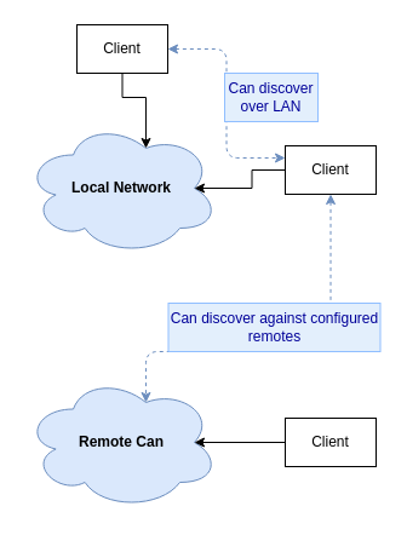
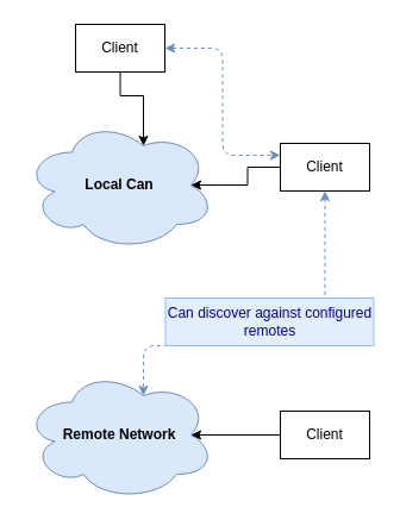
  <mxCell id="0" />
  <mxCell id="1" parent="0" />
  <mxCell id="2" style="edgeStyle=orthogonalEdgeStyle;rounded=0;orthogonalLoop=1;jettySize=auto;html=1;exitX=0.5;exitY=1;exitDx=0;exitDy=0;entryX=0.625;entryY=0.2;entryDx=0;entryDy=0;entryPerimeter=0;" edge="1" parent="1" source="3" target="4"><mxGeometry relative="1" as="geometry" /></mxCell>
  <mxCell id="3" value="Client" style="rounded=0;whiteSpace=wrap;html=1;" vertex="1" parent="1"><mxGeometry x="63" y="20" width="75" height="40" as="geometry" /></mxCell>
- <mxCell id="4" value="&lt;b&gt;Local Network&lt;/b&gt;" style="ellipse;shape=cloud;whiteSpace=wrap;html=1;fillColor=#dae8fc;strokeColor=#6c8ebf;" vertex="1" parent="1"><mxGeometry x="20" y="100" width="160" height="110" as="geometry" /></mxCell>
+ <mxCell id="4" value="&lt;b&gt;Local Can&lt;/b&gt;" style="ellipse;shape=cloud;whiteSpace=wrap;html=1;fillColor=#dae8fc;strokeColor=#6c8ebf;" vertex="1" parent="1"><mxGeometry x="20" y="100" width="160" height="110" as="geometry" /></mxCell>
  <mxCell id="5" style="edgeStyle=orthogonalEdgeStyle;rounded=0;orthogonalLoop=1;jettySize=auto;html=1;exitX=0;exitY=0.5;exitDx=0;exitDy=0;entryX=0.875;entryY=0.5;entryDx=0;entryDy=0;entryPerimeter=0;" edge="1" parent="1" source="6" target="4"><mxGeometry relative="1" as="geometry" /></mxCell>
  <mxCell id="6" value="Client" style="rounded=0;whiteSpace=wrap;html=1;" vertex="1" parent="1"><mxGeometry x="235" y="120" width="75" height="40" as="geometry" /></mxCell>
  <mxCell id="7" value="" style="endArrow=classic;html=1;exitX=1;exitY=0.5;exitDx=0;exitDy=0;entryX=0;entryY=0.25;entryDx=0;entryDy=0;fillColor=#dae8fc;strokeColor=#6c8ebf;dashed=1;edgeStyle=orthogonalEdgeStyle;startArrow=classic;startFill=1;" edge="1" parent="1" source="3" target="6"><mxGeometry width="50" height="50" relative="1" as="geometry"><mxPoint x="185" y="50" as="sourcePoint" /><mxPoint x="235" y="0" as="targetPoint" /></mxGeometry></mxCell>
- <mxCell id="8" value="&lt;div&gt;Can discover over LAN&lt;br&gt;&lt;/div&gt;" style="text;html=1;align=center;verticalAlign=middle;whiteSpace=wrap;rounded=0;strokeColor=#90BEFF;fillColor=#E3EFFC;fontColor=#000099;" vertex="1" parent="1"><mxGeometry x="185" y="60" width="77" height="40" as="geometry" /></mxCell>
- <mxCell id="9" value="&lt;b&gt;Remote Can&lt;br&gt;&lt;/b&gt;" style="ellipse;shape=cloud;whiteSpace=wrap;html=1;fillColor=#dae8fc;strokeColor=#6c8ebf;" vertex="1" parent="1"><mxGeometry x="20" y="310" width="160" height="110" as="geometry" /></mxCell>
+ <mxCell id="9" value="&lt;b&gt;Remote Network&lt;br&gt;&lt;/b&gt;" style="ellipse;shape=cloud;whiteSpace=wrap;html=1;fillColor=#dae8fc;strokeColor=#6c8ebf;" vertex="1" parent="1"><mxGeometry x="20" y="310" width="160" height="110" as="geometry" /></mxCell>
  <mxCell id="10" style="edgeStyle=orthogonalEdgeStyle;rounded=0;orthogonalLoop=1;jettySize=auto;html=1;exitX=0;exitY=0.5;exitDx=0;exitDy=0;entryX=0.875;entryY=0.5;entryDx=0;entryDy=0;entryPerimeter=0;" edge="1" parent="1" source="11" target="9"><mxGeometry relative="1" as="geometry" /></mxCell>
  <mxCell id="11" value="Client" style="rounded=0;whiteSpace=wrap;html=1;" vertex="1" parent="1"><mxGeometry x="235" y="345" width="75" height="40" as="geometry" /></mxCell>
  <mxCell id="12" value="" style="endArrow=classic;html=1;exitX=0.5;exitY=1;exitDx=0;exitDy=0;entryX=0.625;entryY=0.2;entryDx=0;entryDy=0;fillColor=#dae8fc;strokeColor=#6c8ebf;dashed=1;edgeStyle=orthogonalEdgeStyle;startArrow=classic;startFill=1;entryPerimeter=0;" edge="1" parent="1" source="6" target="9"><mxGeometry width="50" height="50" relative="1" as="geometry"><mxPoint x="233" y="210" as="sourcePoint" /><mxPoint x="330" y="170" as="targetPoint" /><Array as="points"><mxPoint x="273" y="290" /><mxPoint x="120" y="290" /></Array></mxGeometry></mxCell>
  <mxCell id="13" value="Can discover against configured remotes" style="text;html=1;align=center;verticalAlign=middle;whiteSpace=wrap;rounded=0;strokeColor=#90BEFF;fillColor=#E3EFFC;fontColor=#000099;" vertex="1" parent="1"><mxGeometry x="138.5" y="250" width="175" height="40" as="geometry" /></mxCell>
